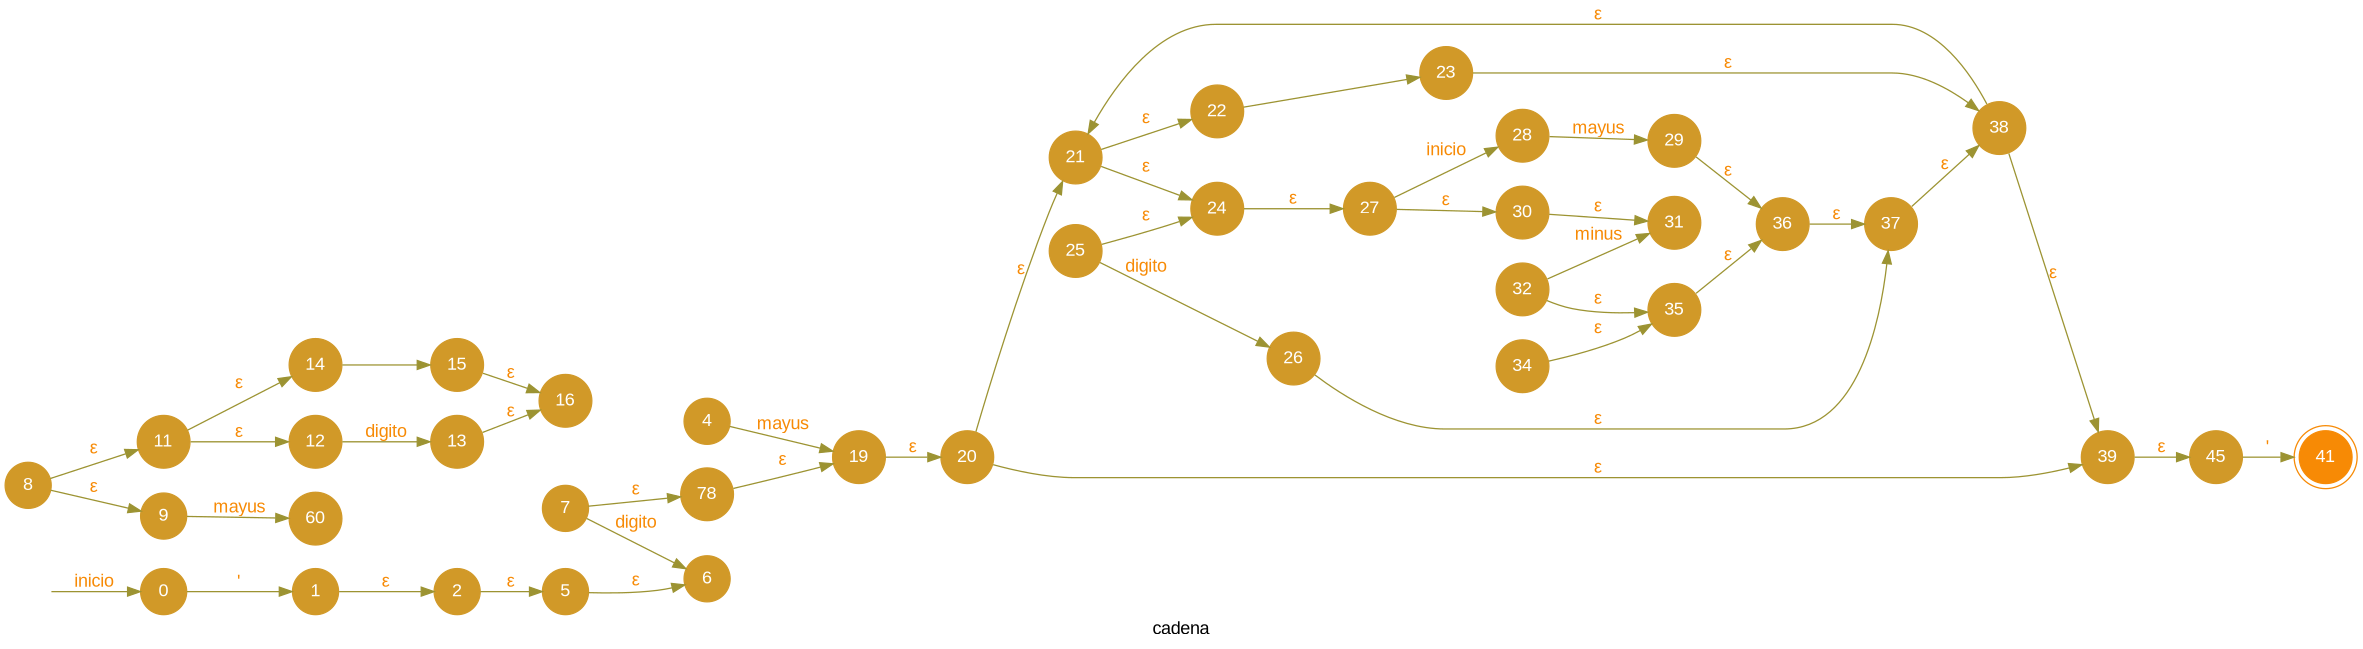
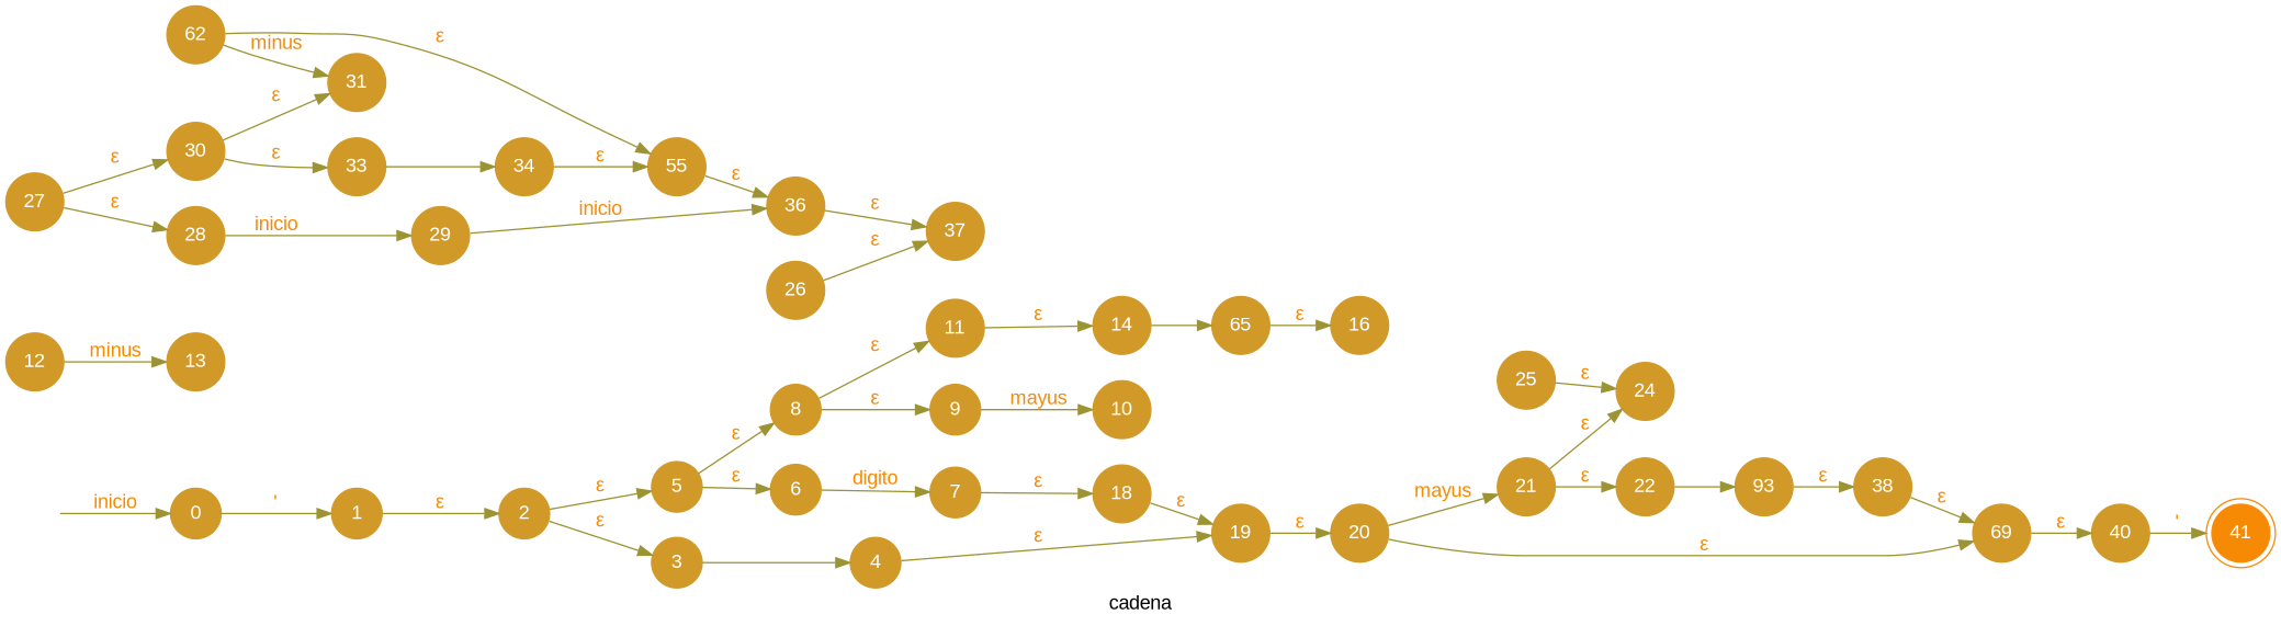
  digraph {
    fontname="Liberation Sans"
    label=cadena
    rankdir=LR
    node [color="#d19928" fillcolor="#d19928" fontcolor=white fontname="Liberation Sans" shape=circle style=filled]
    edge [color="#9c9332" fontcolor="#f78a05" fontname="Liberation Sans"]
    41 [color="#f78a05" fillcolor="#f78a05" shape=doublecircle]
    flechainicio [fontsize=0 style=invis]
    0
    1
    2
    5
+   3
    8
    6
    4
    11
    9
    7
    19
    20
    21
-   39
+   39 [label=69]
    14
    12
-   10 [label=60]
-   18 [label=78]
-   15
+   10
+   18
+   15 [label=65]
    13
    16
    24
    22
-   40 [label=45]
+   40
    27
-   23
+   23 [label=93]
    30
    28
    25
    26
    38
+   33
    31
    29
    37
    34
    36
-   35
-   32
+   35 [label=55]
+   32 [label=62]
    flechainicio -> 0 [label=inicio]
    0 -> 1 [label="\'"]
    1 -> 2 [label="ε"]
    2 -> 5 [label="ε"]
+   2 -> 3 [label="ε"]
+   5 -> 8 [label="ε"]
    5 -> 6 [label="ε"]
+   3 -> 4 [label=" "]
    8 -> 11 [label="ε"]
    8 -> 9 [label="ε"]
-   7 -> 6 [label=digito]
-   4 -> 19 [label=mayus]
+   6 -> 7 [label=digito]
+   4 -> 19 [label="ε"]
    11 -> 14 [label="ε"]
-   11 -> 12 [label="ε"]
    9 -> 10 [label=mayus]
    7 -> 18 [label="ε"]
    19 -> 20 [label="ε"]
-   20 -> 21 [label="ε"]
+   20 -> 21 [label=mayus]
    20 -> 39 [label="ε"]
    21 -> 24 [label="ε"]
    21 -> 22 [label="ε"]
    39 -> 40 [label="ε"]
    14 -> 15 [label="\n"]
-   12 -> 13 [label=digito]
+   12 -> 13 [label=minus]
    18 -> 19 [label="ε"]
    15 -> 16 [label="ε"]
-   13 -> 16 [label="ε"]
-   24 -> 27 [label="ε"]
    22 -> 23 [label=" "]
    40 -> 41 [label="\'"]
    27 -> 30 [label="ε"]
-   27 -> 28 [label=inicio]
+   27 -> 28 [label="ε"]
    23 -> 38 [label="ε"]
+   30 -> 33 [label="ε"]
    30 -> 31 [label="ε"]
-   28 -> 29 [label=mayus]
+   28 -> 29 [label=inicio]
    25 -> 24 [label="ε"]
-   25 -> 26 [label=digito]
    26 -> 37 [label="ε"]
-   38 -> 21 [label="ε"]
    38 -> 39 [label="ε"]
-   29 -> 36 [label="ε"]
-   37 -> 38 [label="ε"]
+   33 -> 34 [label="\n"]
+   29 -> 36 [label=inicio]
    34 -> 35 [label="ε"]
    36 -> 37 [label="ε"]
    35 -> 36 [label="ε"]
    32 -> 31 [label=minus]
    32 -> 35 [label="ε"]
  }
